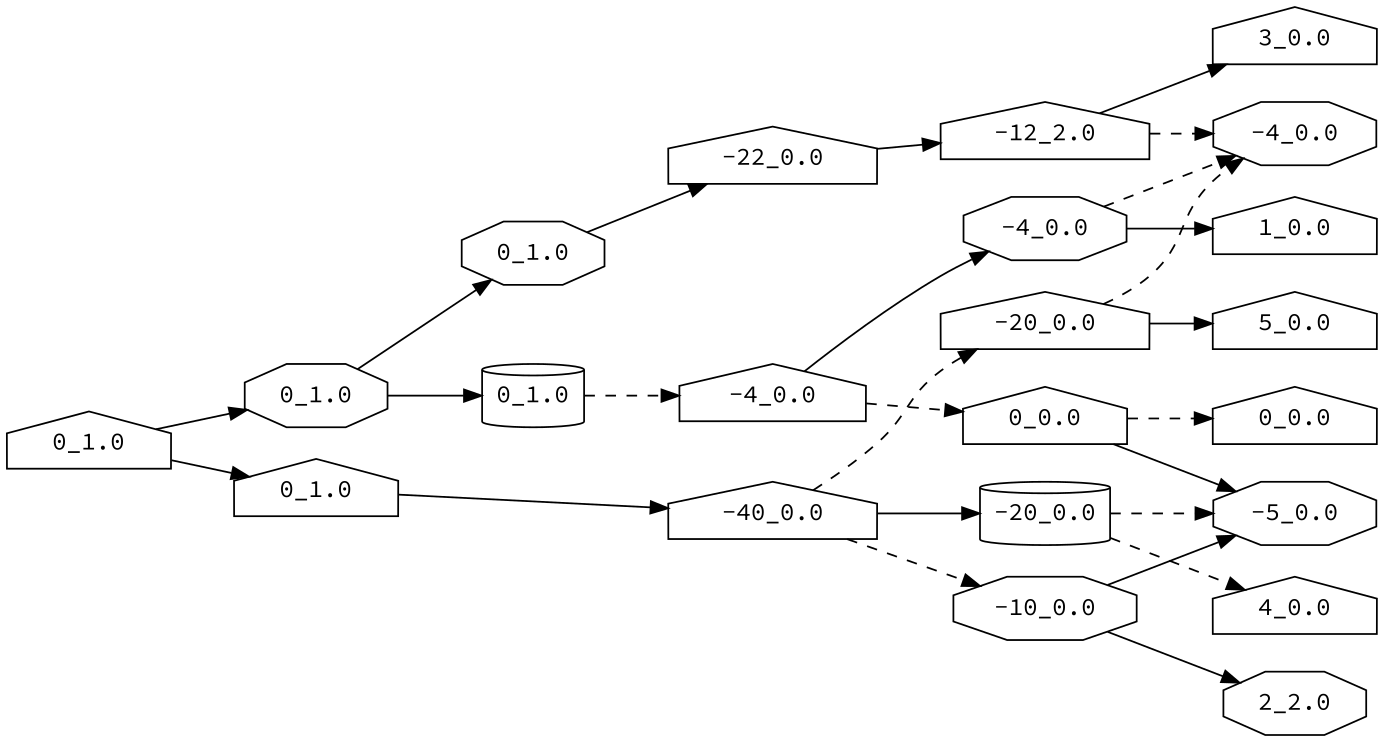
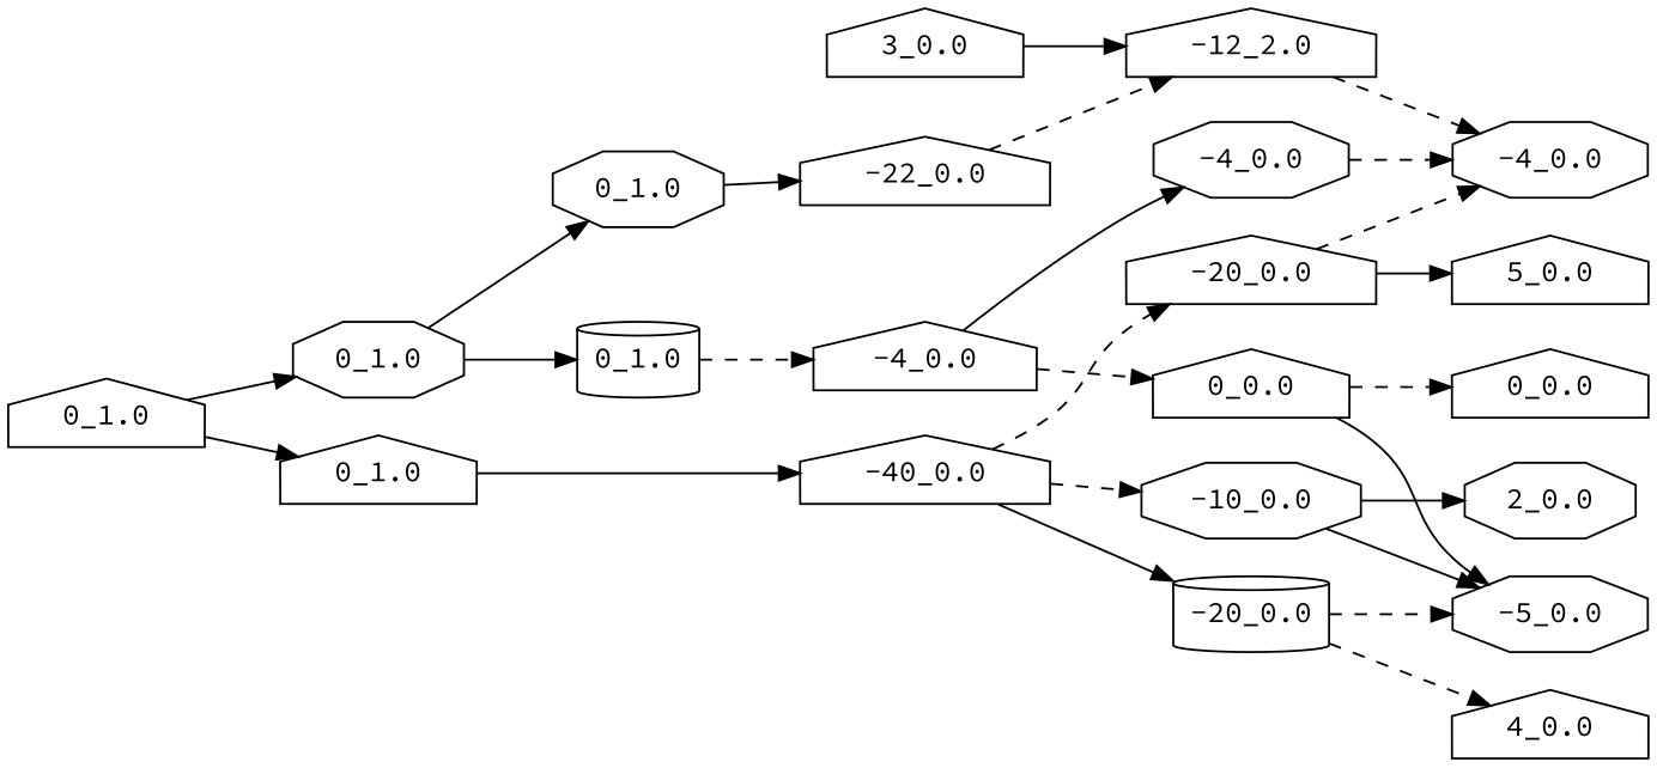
  digraph {
    fontname="Source Code Pro"
    rankdir=LR
    node [fontname="Source Code Pro" shape=house]
    edge [fontname="Source Code Pro" style=solid]
    n1 [label="0_0.0"]
    n2 [label="-5_0.0" shape=octagon]
    n3 [label="0_0.0"]
    n4 [label="-4_0.0" shape=octagon]
    n5 [label="-4_0.0" shape=octagon]
-   n6 [label="1_0.0"]
    n7 [label="-4_0.0"]
    n8 [label="-10_0.0" shape=octagon]
-   n9 [label="2_2.0" shape=octagon]
+   n9 [label="2_0.0" shape=octagon]
    n10 [label="-12_2.0"]
    n11 [label="3_0.0"]
    n12 [label="-22_0.0"]
    n13 [label="-20_0.0" shape=cylinder]
    n14 [label="4_0.0"]
    n15 [label="-20_0.0"]
    n16 [label="5_0.0"]
    n17 [label="-40_0.0"]
    n18 [label="0_1.0" shape=cylinder]
    n19 [label="0_1.0" shape=octagon]
    n20 [label="0_1.0"]
    n21 [label="0_1.0" shape=octagon]
    n22 [label="0_1.0"]
    n1 -> n2
    n1 -> n3 [style=dashed]
    n4 -> n5 [style=dashed]
-   n4 -> n6
    n7 -> n1 [style=dashed]
    n7 -> n4
    n8 -> n2
    n8 -> n9
    n10 -> n5 [style=dashed]
-   n10 -> n11
-   n12 -> n10
+   n11 -> n10
+   n12 -> n10 [style=dashed]
    n13 -> n2 [style=dashed]
    n13 -> n14 [style=dashed]
    n15 -> n5 [style=dashed]
    n15 -> n16
    n17 -> n8 [style=dashed]
    n17 -> n13
    n17 -> n15 [style=dashed]
    n18 -> n7 [style=dashed]
    n19 -> n12
    n20 -> n17
    n21 -> n18
    n21 -> n19
    n22 -> n20
    n22 -> n21
  }
